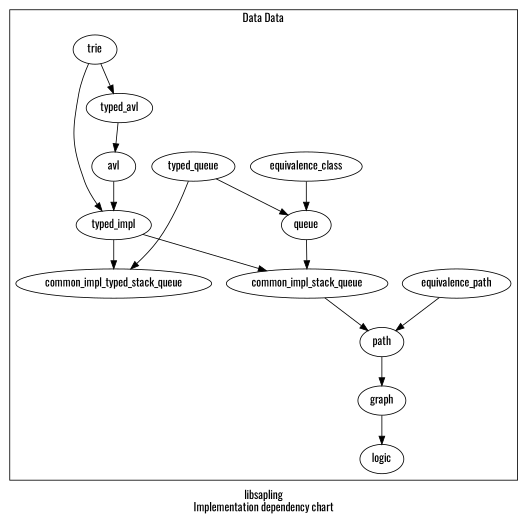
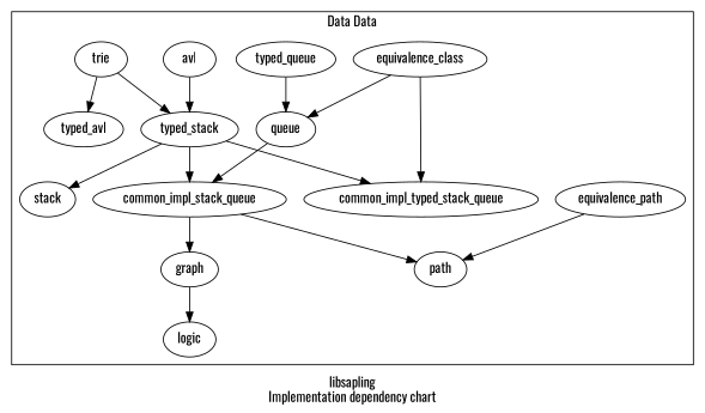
  digraph {
    fontname=Oswald
    label="libsapling\nImplementation dependency chart"
    node [fontname=Oswald]
    edge [fontname=Oswald]
    n1 [label="graph"]
    logic
    path
    n4 [label=equivalence_path]
    common_impl_stack_queue
+   stack
    queue
    equivalence_class
-   typed_stack [label=typed_impl]
+   typed_stack
    common_impl_typed_stack_queue
    typed_queue
    avl
    trie
    typed_avl
    subgraph cluster_1 {
      label="Data Data"
      n1
      logic
      path
      n4
      common_impl_stack_queue
+     stack
      queue
      equivalence_class
      typed_stack
      common_impl_typed_stack_queue
      typed_queue
      avl
      trie
      typed_avl
    }
    n1 -> logic
-   path -> n1
+   common_impl_stack_queue -> n1
    n4 -> path
    common_impl_stack_queue -> path
    queue -> common_impl_stack_queue
    equivalence_class -> queue
    typed_stack -> common_impl_stack_queue
+   typed_stack -> stack
    typed_stack -> common_impl_typed_stack_queue
    typed_queue -> queue
-   typed_queue -> common_impl_typed_stack_queue
+   equivalence_class -> common_impl_typed_stack_queue
    avl -> typed_stack
    trie -> typed_stack
    trie -> typed_avl
-   typed_avl -> avl
  }
